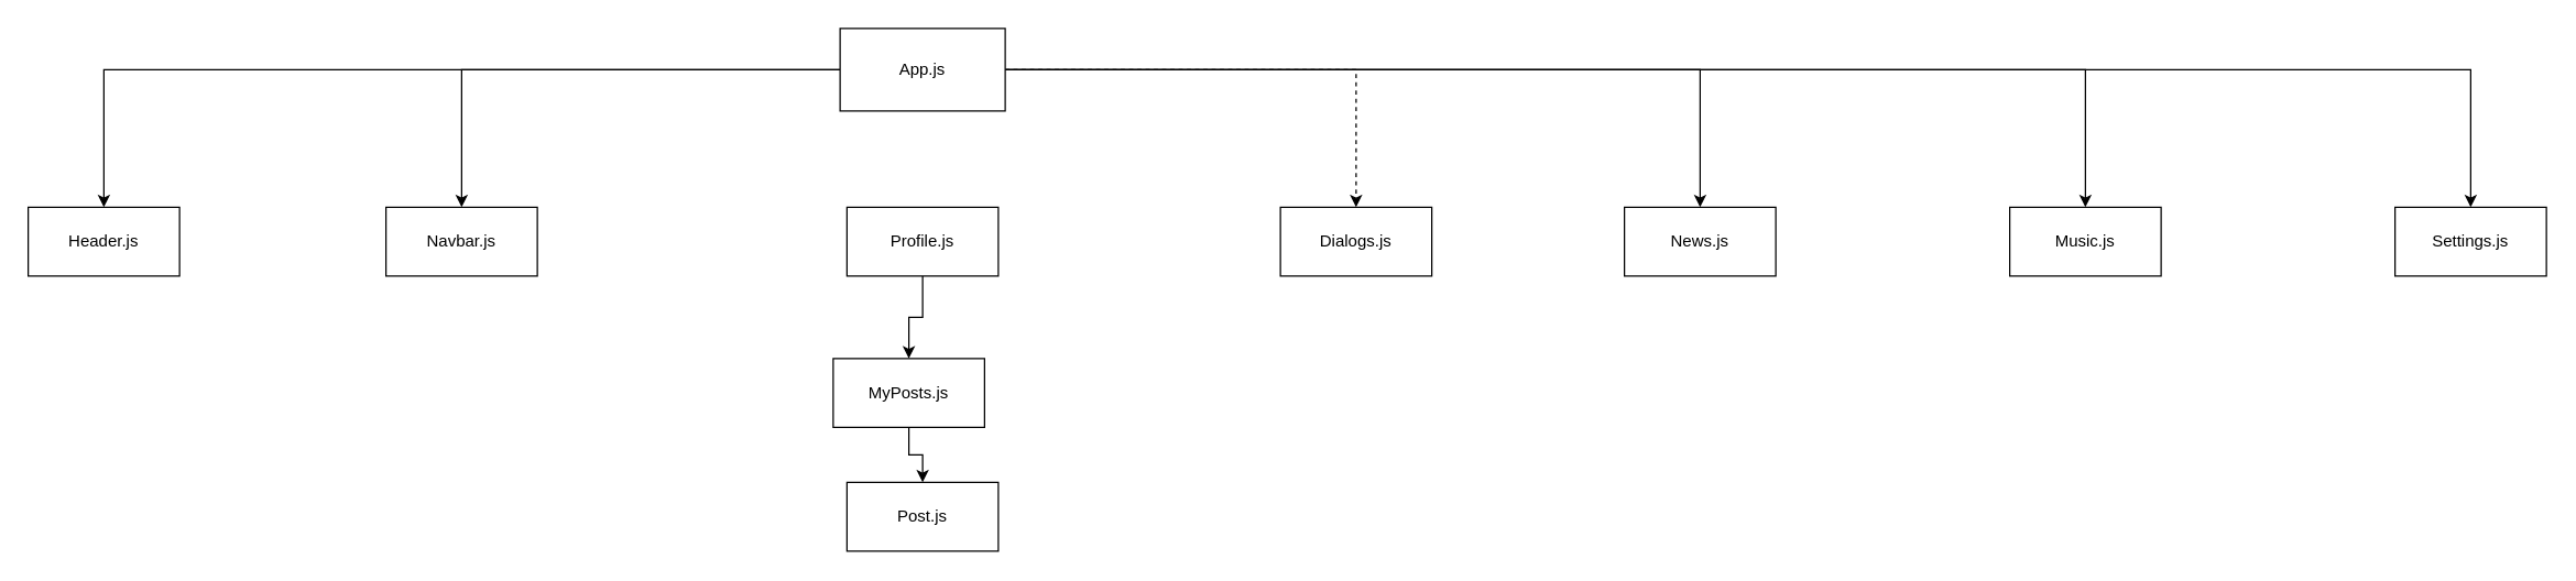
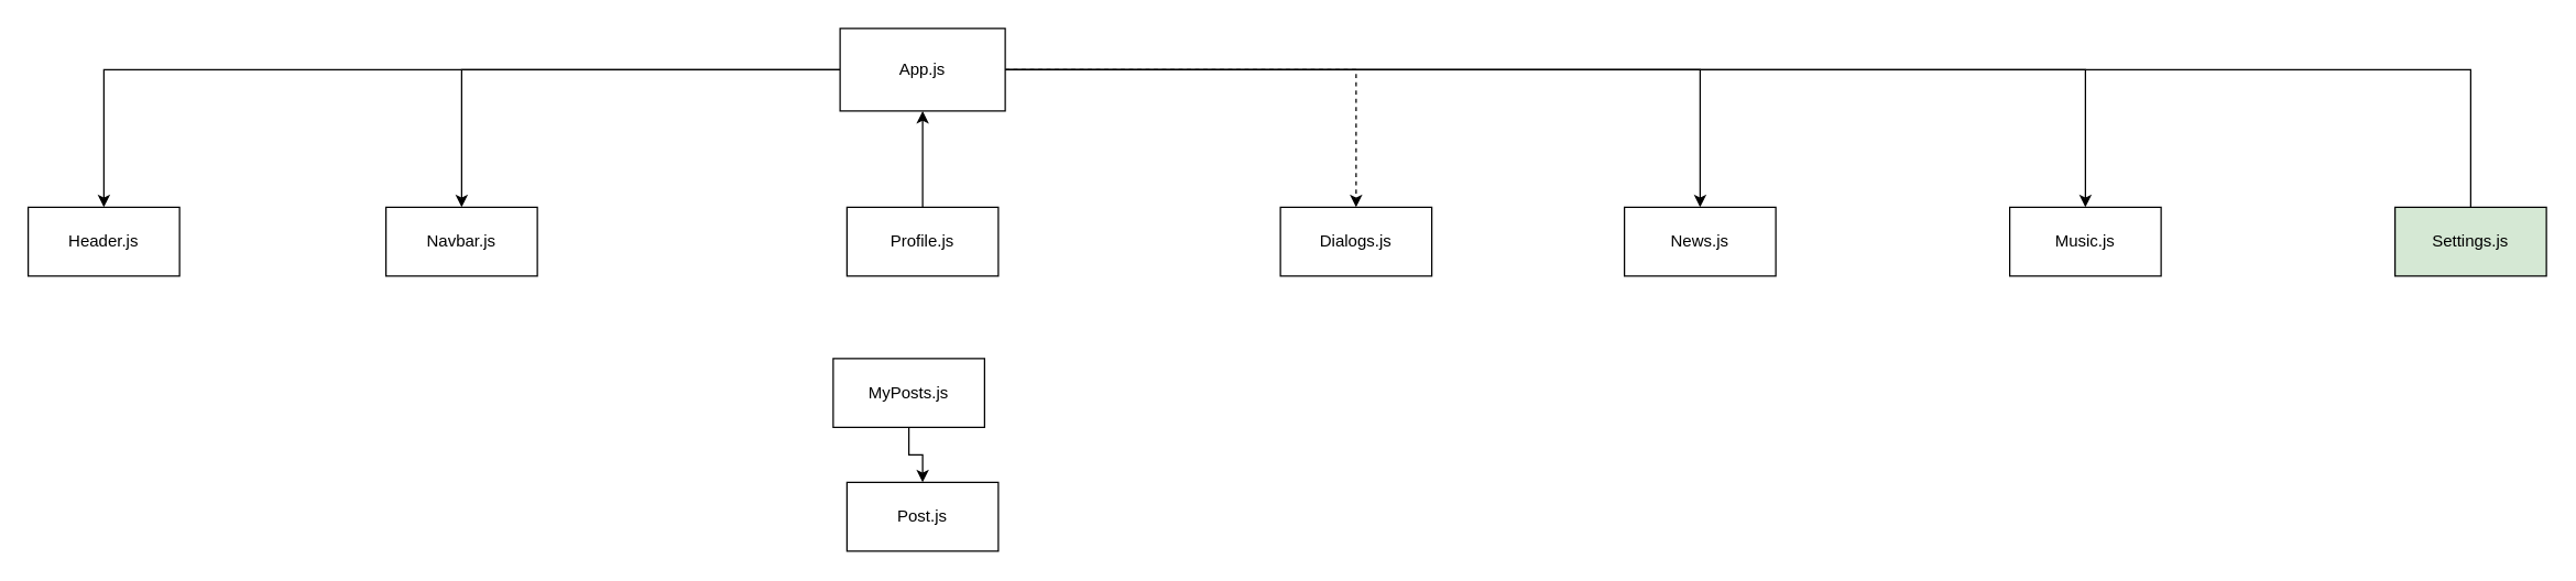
  <mxCell id="0" />
  <mxCell id="1" parent="0" />
  <mxCell id="2" style="edgeStyle=orthogonalEdgeStyle;rounded=0;orthogonalLoop=1;jettySize=auto;html=1;entryX=0.5;entryY=0;entryDx=0;entryDy=0;" parent="1" source="8" target="9" edge="1"><mxGeometry relative="1" as="geometry" /></mxCell>
  <mxCell id="3" style="edgeStyle=orthogonalEdgeStyle;rounded=0;orthogonalLoop=1;jettySize=auto;html=1;entryX=0.5;entryY=0;entryDx=0;entryDy=0;" parent="1" source="8" target="10" edge="1"><mxGeometry relative="1" as="geometry" /></mxCell>
  <mxCell id="4" style="edgeStyle=orthogonalEdgeStyle;rounded=0;orthogonalLoop=1;jettySize=auto;html=1;entryX=0.5;entryY=0;entryDx=0;entryDy=0;dashed=1;" edge="1" parent="1" source="8" target="16"><mxGeometry relative="1" as="geometry" /></mxCell>
  <mxCell id="5" style="edgeStyle=orthogonalEdgeStyle;rounded=0;orthogonalLoop=1;jettySize=auto;html=1;exitX=1;exitY=0.5;exitDx=0;exitDy=0;entryX=0.5;entryY=0;entryDx=0;entryDy=0;" edge="1" parent="1" source="8" target="17"><mxGeometry relative="1" as="geometry" /></mxCell>
  <mxCell id="6" style="edgeStyle=orthogonalEdgeStyle;rounded=0;orthogonalLoop=1;jettySize=auto;html=1;exitX=1;exitY=0.5;exitDx=0;exitDy=0;entryX=0.5;entryY=0;entryDx=0;entryDy=0;" edge="1" parent="1" source="8" target="18"><mxGeometry relative="1" as="geometry" /></mxCell>
- <mxCell id="7" style="edgeStyle=orthogonalEdgeStyle;rounded=0;orthogonalLoop=1;jettySize=auto;html=1;entryX=0.5;entryY=0;entryDx=0;entryDy=0;" edge="1" parent="1" source="8" target="19"><mxGeometry relative="1" as="geometry" /></mxCell>
+ <mxCell id="7" style="edgeStyle=orthogonalEdgeStyle;rounded=0;orthogonalLoop=1;jettySize=auto;html=1;entryX=0.5;entryY=0;entryDx=0;entryDy=0;endArrow=none;" edge="1" parent="1" source="8" target="19"><mxGeometry relative="1" as="geometry" /></mxCell>
  <mxCell id="8" value="App.js&lt;br&gt;" style="rounded=0;whiteSpace=wrap;html=1;" parent="1" vertex="1"><mxGeometry x="610" y="20" width="120" height="60" as="geometry" /></mxCell>
  <mxCell id="9" value="Header.js" style="rounded=0;whiteSpace=wrap;html=1;" parent="1" vertex="1"><mxGeometry x="20" y="150" width="110" height="50" as="geometry" /></mxCell>
  <mxCell id="10" value="Navbar.js" style="rounded=0;whiteSpace=wrap;html=1;" parent="1" vertex="1"><mxGeometry x="280" y="150" width="110" height="50" as="geometry" /></mxCell>
- <mxCell id="11" style="edgeStyle=orthogonalEdgeStyle;rounded=0;orthogonalLoop=1;jettySize=auto;html=1;entryX=0.5;entryY=0;entryDx=0;entryDy=0;" edge="1" parent="1" source="12" target="14"><mxGeometry relative="1" as="geometry" /></mxCell>
+ <mxCell id="11" style="edgeStyle=orthogonalEdgeStyle;rounded=0;orthogonalLoop=1;jettySize=auto;html=1;" edge="1" parent="1" source="12" target="8"><mxGeometry relative="1" as="geometry" /></mxCell>
  <mxCell id="12" value="Profile.js" style="rounded=0;whiteSpace=wrap;html=1;" parent="1" vertex="1"><mxGeometry x="615" y="150" width="110" height="50" as="geometry" /></mxCell>
  <mxCell id="13" style="edgeStyle=orthogonalEdgeStyle;rounded=0;orthogonalLoop=1;jettySize=auto;html=1;entryX=0.5;entryY=0;entryDx=0;entryDy=0;" edge="1" parent="1" source="14" target="15"><mxGeometry relative="1" as="geometry" /></mxCell>
  <mxCell id="14" value="MyPosts.js&lt;br&gt;" style="rounded=0;whiteSpace=wrap;html=1;" vertex="1" parent="1"><mxGeometry x="605" y="260" width="110" height="50" as="geometry" /></mxCell>
  <mxCell id="15" value="Post.js&lt;br&gt;" style="rounded=0;whiteSpace=wrap;html=1;" vertex="1" parent="1"><mxGeometry x="615" y="350" width="110" height="50" as="geometry" /></mxCell>
  <mxCell id="16" value="Dialogs.js" style="rounded=0;whiteSpace=wrap;html=1;" vertex="1" parent="1"><mxGeometry x="930" y="150" width="110" height="50" as="geometry" /></mxCell>
  <mxCell id="17" value="News.js" style="rounded=0;whiteSpace=wrap;html=1;" vertex="1" parent="1"><mxGeometry x="1180" y="150" width="110" height="50" as="geometry" /></mxCell>
  <mxCell id="18" value="Music.js" style="rounded=0;whiteSpace=wrap;html=1;" vertex="1" parent="1"><mxGeometry x="1460" y="150" width="110" height="50" as="geometry" /></mxCell>
- <mxCell id="19" value="Settings.js&lt;br&gt;" style="rounded=0;whiteSpace=wrap;html=1;" vertex="1" parent="1"><mxGeometry x="1740" y="150" width="110" height="50" as="geometry" /></mxCell>
+ <mxCell id="19" value="Settings.js&lt;br&gt;" style="rounded=0;whiteSpace=wrap;html=1;fillColor=#d5e8d4;" vertex="1" parent="1"><mxGeometry x="1740" y="150" width="110" height="50" as="geometry" /></mxCell>
